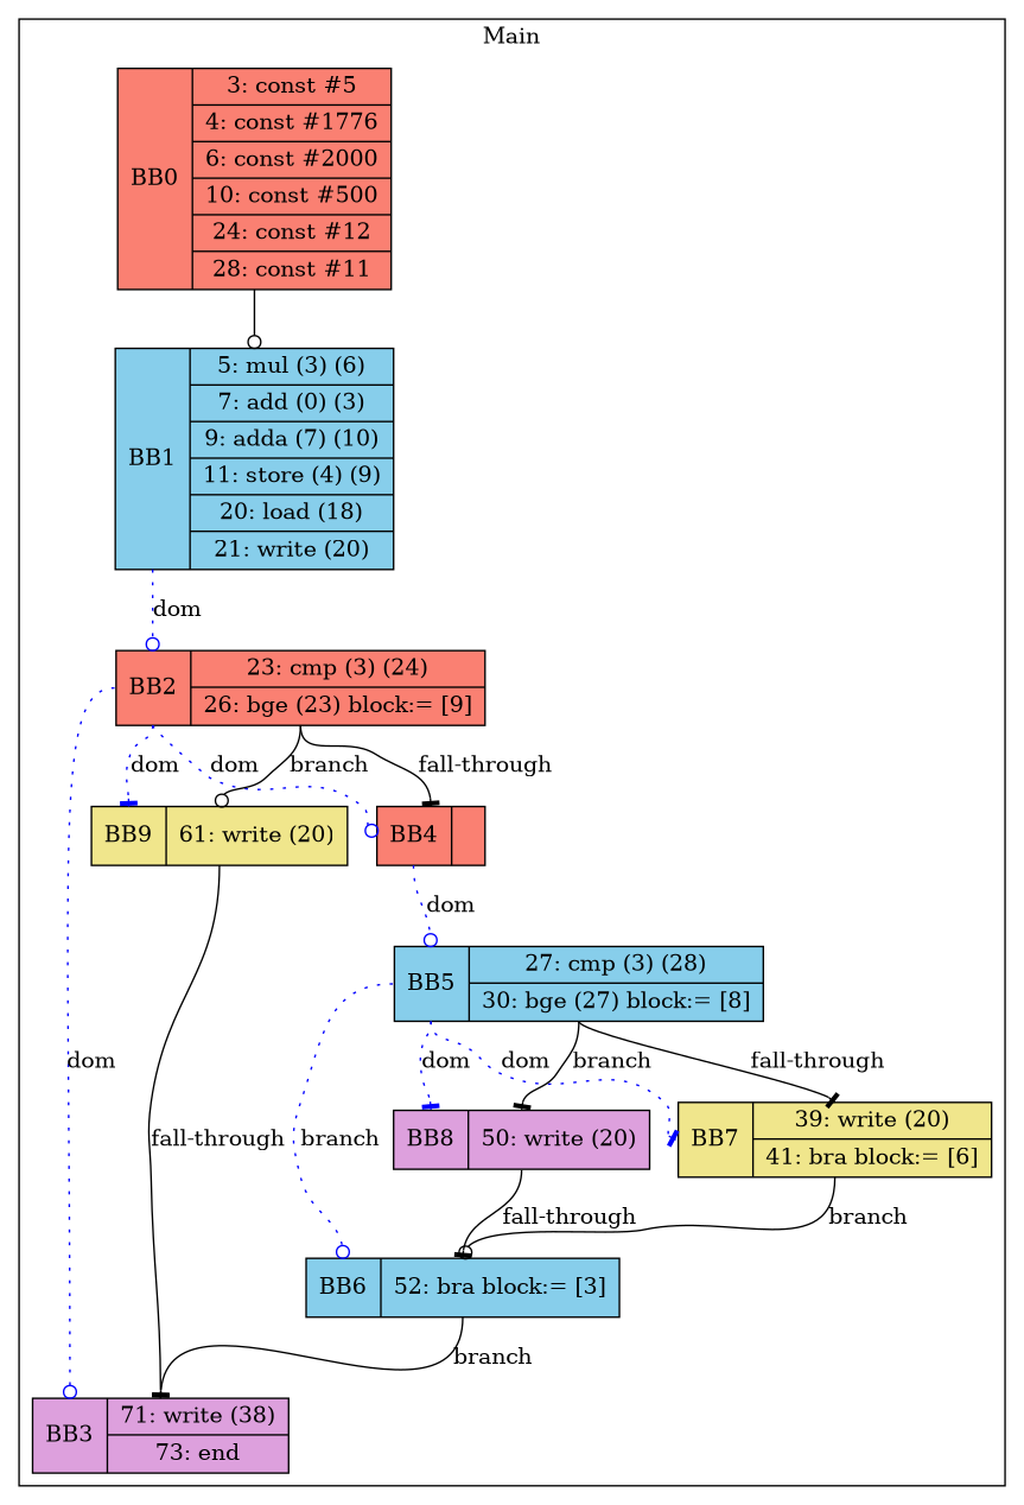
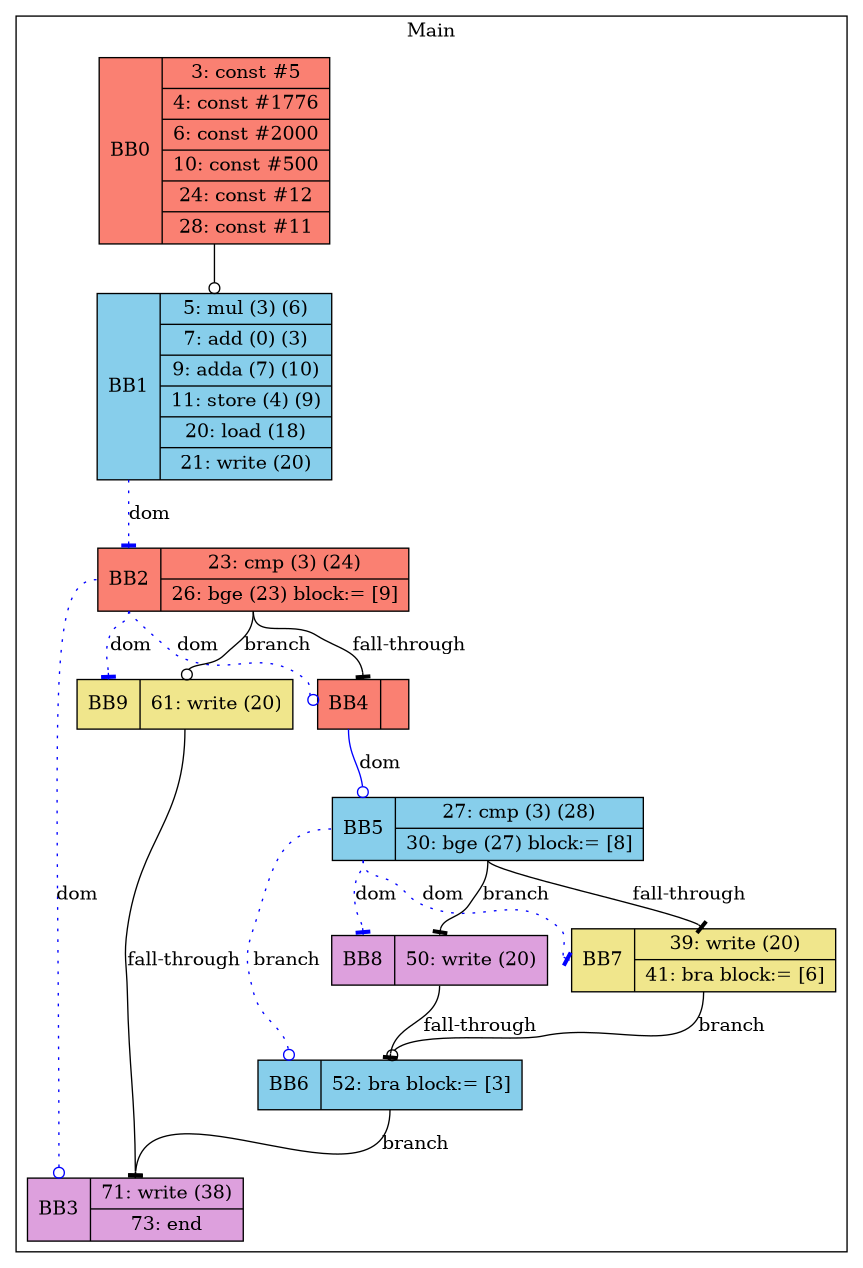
  digraph {
    node [fillcolor=salmon shape=record style=filled]
    edge [arrowhead=tee headport=n tailport=s]
    n1 [label="<b>BB0|{3: const #5|4: const #1776|6: const #2000|10: const #500|24: const #12|28: const #11}"]
    n2 [fillcolor=skyblue label="<b>BB1|{5: mul (3) (6)|7: add (0) (3)|9: adda (7) (10)|11: store (4) (9)|20: load (18)|21: write (20)}"]
    n3 [label="<b>BB2|{23: cmp (3) (24)|26: bge (23) block:= [9]}"]
    n4 [fillcolor=plum label="<b>BB3|{71: write (38)|73: end}"]
    n5 [label="<b>BB4|}"]
    n6 [fillcolor=skyblue label="<b>BB5|{27: cmp (3) (28)|30: bge (27) block:= [8]}"]
    n7 [fillcolor=skyblue label="<b>BB6|{52: bra block:= [3]}"]
    n8 [fillcolor=khaki label="<b>BB7|{39: write (20)|41: bra block:= [6]}"]
    n9 [fillcolor=plum label="<b>BB8|{50: write (20)}"]
    n10 [fillcolor=khaki label="<b>BB9|{61: write (20)}"]
    subgraph cluster_1 {
      label=Main
      n1
      n2
      n3
      n4
      n5
      n6
      n7
      n8
      n9
      n10
    }
    n1 -> n2 [arrowhead=odot]
-   n2 -> n3 [arrowhead=odot color=blue headport=b label=dom style=dotted tailport=b]
+   n2 -> n3 [color=blue headport=b label=dom style=dotted tailport=b]
    n3 -> n4 [arrowhead=odot color=blue headport=b label=dom style=dotted tailport=b]
    n3 -> n5 [arrowhead=odot color=blue headport=b label=dom style=dotted tailport=b]
    n3 -> n5 [label="fall-through"]
    n3 -> n10 [color=blue headport=b label=dom style=dotted tailport=b]
    n3 -> n10 [arrowhead=odot label=branch]
-   n5 -> n6 [arrowhead=odot color=blue headport=b label=dom style=dotted tailport=b]
+   n5 -> n6 [arrowhead=odot color=blue headport=b label=dom style=solid tailport=b]
    n6 -> n7 [arrowhead=odot color=blue headport=b label=branch style=dotted tailport=b]
    n6 -> n8 [color=blue headport=b label=dom style=dotted tailport=b]
    n6 -> n8 [label="fall-through"]
    n6 -> n9 [color=blue headport=b label=dom style=dotted tailport=b]
    n6 -> n9 [label=branch]
    n7 -> n4 [label=branch]
    n8 -> n7 [arrowhead=odot label=branch]
    n9 -> n7 [label="fall-through"]
    n10 -> n4 [label="fall-through"]
  }
